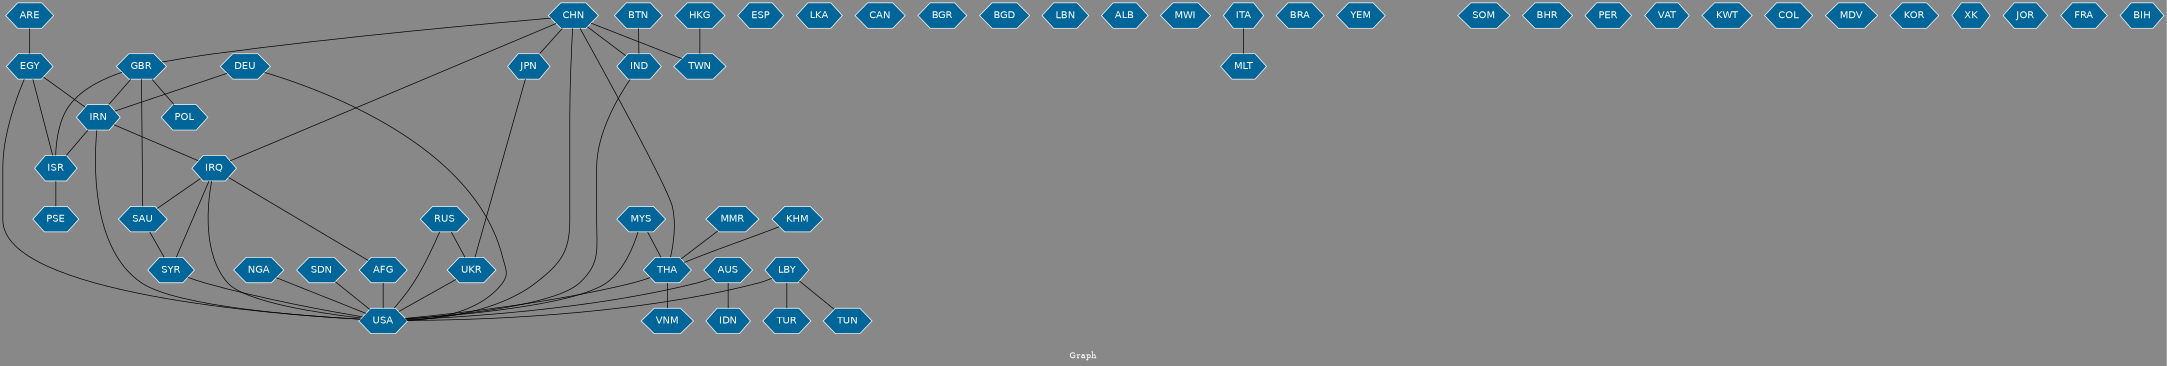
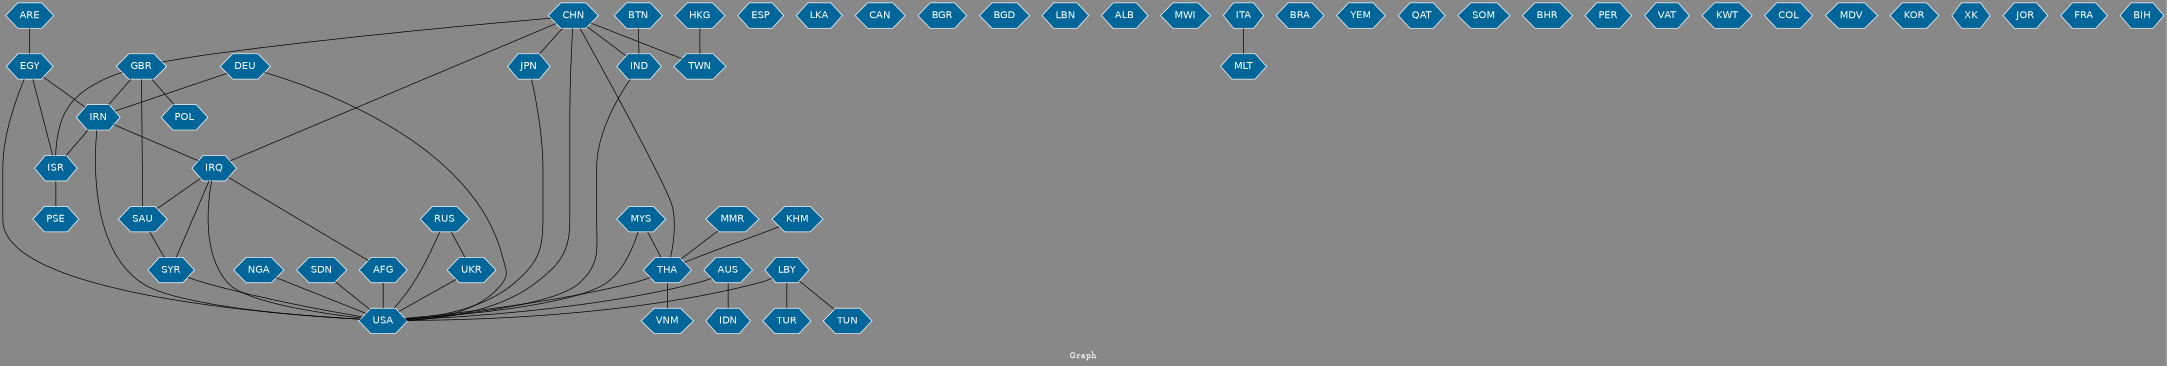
  graph {
    bgcolor="#888888"
    fontcolor=white
    fontsize=12
    label="Graph"
    node [color=white fillcolor="#006699" fontcolor=white fontname=Helvetica shape=hexagon style=filled]
    edge [arrowhead=open color=black fontcolor=white fontname=Courier fontsize=12 weight=1]
    n1 [label=IRQ]
    n2 [label=USA]
    n3 [label=SYR]
    n4 [label=SAU]
    n5 [label=AFG]
    n6 [label=RUS]
    n7 [label=UKR]
    n8 [label=EGY]
    n9 [label=IRN]
    n10 [label=ISR]
    n11 [label=PSE]
    n12 [label=NGA]
    n13 [label=JPN]
    n14 [label=ESP]
    n15 [label=LKA]
    n16 [label=CAN]
    n17 [label=THA]
    n18 [label=VNM]
    n19 [label=IND]
    n20 [label=AUS]
    n21 [label=IDN]
    n22 [label=CHN]
    n23 [label=GBR]
    n24 [label=TWN]
    n25 [label=POL]
    n26 [label=LBY]
    n27 [label=TUN]
    n28 [label=TUR]
    n29 [label=MYS]
    n30 [label=BGR]
    n31 [label=BGD]
    n32 [label=LBN]
    n33 [label=ARE]
    n34 [label=DEU]
    n35 [label=ALB]
    n36 [label=KHM]
    n37 [label=MWI]
    n38 [label=ITA]
    n39 [label=MLT]
    n40 [label=BRA]
    n41 [label=YEM]
+   n42 [label=QAT]
    n43 [label=SDN]
    n44 [label=SOM]
    n45 [label=BHR]
    n46 [label=MMR]
    n47 [label=HKG]
    n48 [label=PER]
    n49 [label=VAT]
    n50 [label=KWT]
    n51 [label=COL]
    n52 [label=MDV]
    n53 [label=KOR]
    n54 [label=BTN]
    n55 [label=XK]
    n56 [label=JOR]
    n57 [label=FRA]
    n58 [label=BIH]
    n1 -- n2 [weight=8]
    n1 -- n3 [weight=2]
    n1 -- n4
    n1 -- n5
    n3 -- n2 [weight=2]
    n4 -- n3
    n5 -- n2 [weight=4]
    n6 -- n2 [weight=2]
    n6 -- n7 [weight=10]
    n7 -- n2
    n8 -- n2
    n8 -- n9
    n8 -- n10
    n9 -- n1
    n9 -- n2 [weight=2]
    n9 -- n10 [weight=4]
    n10 -- n11 [weight=7]
    n12 -- n2
-   n13 -- n7
+   n13 -- n2
    n17 -- n2 [weight=3]
    n17 -- n18
    n19 -- n2 [weight=2]
    n20 -- n2
    n20 -- n21
    n22 -- n1
    n22 -- n2
    n22 -- n13 [weight=3]
    n22 -- n17
    n22 -- n19 [weight=4]
    n22 -- n23
    n22 -- n24
    n23 -- n4
    n23 -- n9
    n23 -- n10
    n23 -- n25
    n26 -- n2
    n26 -- n27
    n26 -- n28
    n29 -- n2
    n29 -- n17
    n33 -- n8
    n34 -- n2
    n34 -- n9
    n36 -- n17 [weight=2]
    n38 -- n39
    n43 -- n2
    n46 -- n17
    n47 -- n24
    n54 -- n19
  }
